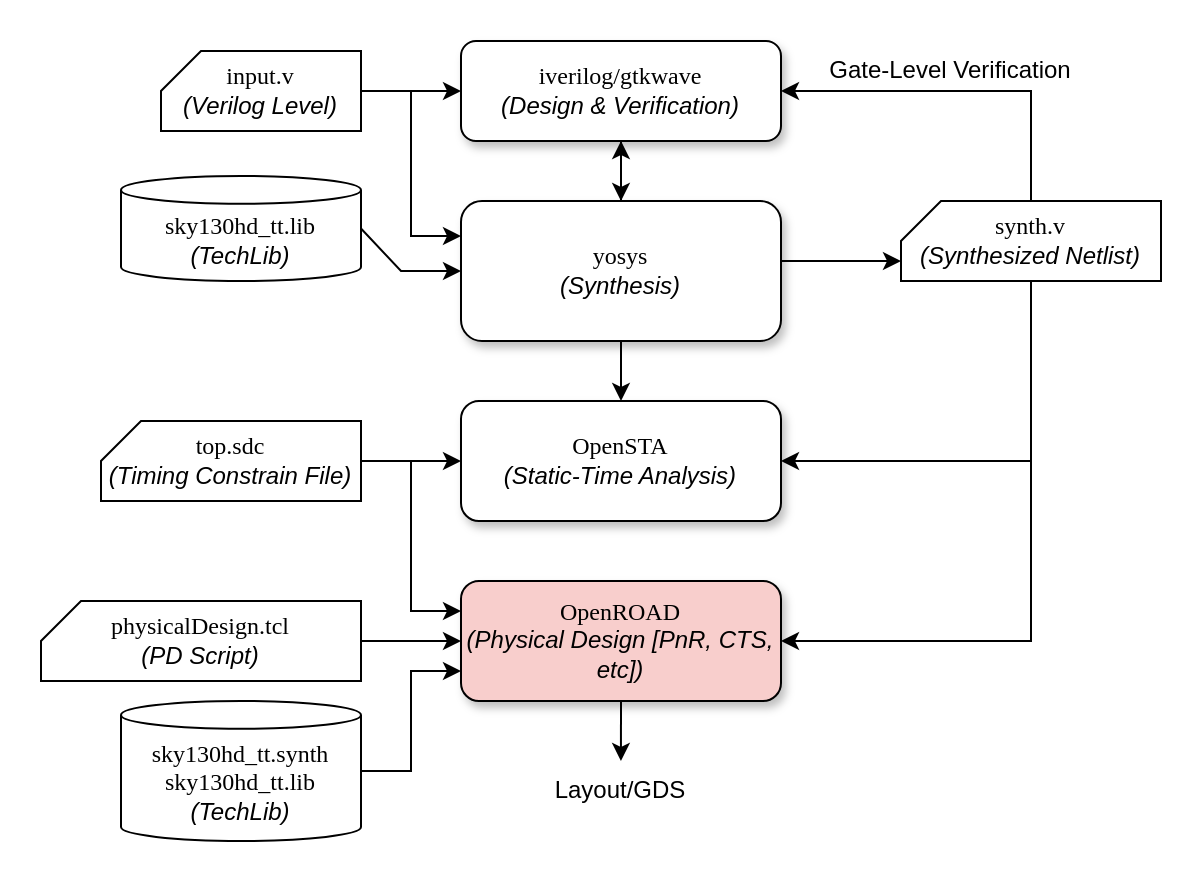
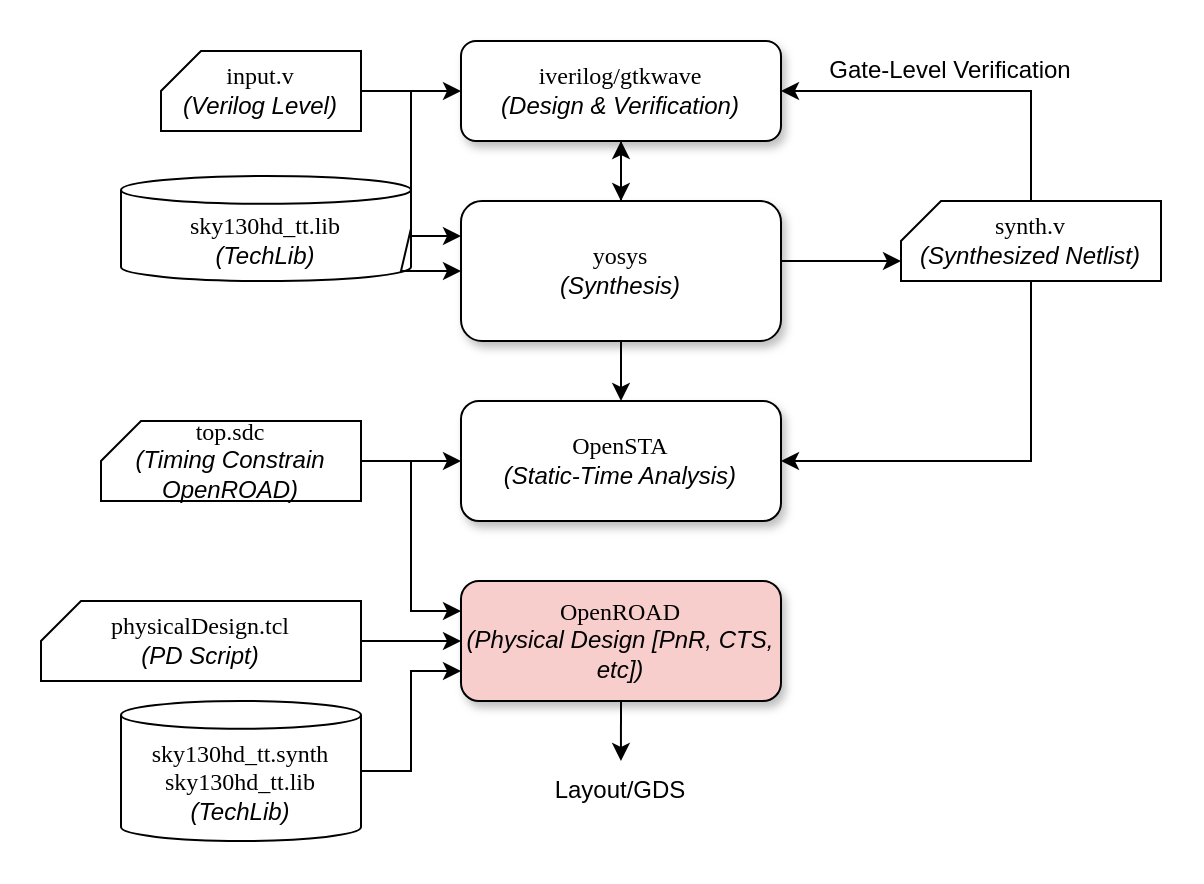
  <mxCell id="0" />
  <mxCell id="1" parent="0" />
  <mxCell id="2" value="&lt;font face=&quot;Lucida Console&quot;&gt;iverilog/gtkwave&lt;/font&gt;&lt;div&gt;&lt;i&gt;(Design &amp;amp; Verification)&lt;/i&gt;&lt;/div&gt;" style="rounded=1;whiteSpace=wrap;html=1;fontSize=12;glass=0;strokeWidth=1;shadow=1;" parent="1" vertex="1"><mxGeometry x="230" y="20" width="160" height="50" as="geometry" /></mxCell>
  <mxCell id="3" value="" style="endArrow=classic;html=1;rounded=0;exitX=1;exitY=0.5;exitDx=0;exitDy=0;entryX=0;entryY=0.5;entryDx=0;entryDy=0;" parent="1" target="2" edge="1"><mxGeometry width="50" height="50" relative="1" as="geometry"><mxPoint x="190" y="45" as="sourcePoint" /><mxPoint x="190" y="160" as="targetPoint" /></mxGeometry></mxCell>
  <mxCell id="4" value="" style="edgeStyle=orthogonalEdgeStyle;rounded=0;orthogonalLoop=1;jettySize=auto;html=1;" parent="1" source="5" target="2" edge="1"><mxGeometry relative="1" as="geometry" /></mxCell>
  <mxCell id="5" value="&lt;div&gt;&lt;font face=&quot;Lucida Console&quot;&gt;yosys&lt;/font&gt;&lt;/div&gt;&lt;div&gt;&lt;i&gt;(Synthesis)&lt;/i&gt;&lt;/div&gt;" style="rounded=1;whiteSpace=wrap;html=1;fontSize=12;glass=0;strokeWidth=1;shadow=1;" parent="1" vertex="1"><mxGeometry x="230" y="100" width="160" height="70" as="geometry" /></mxCell>
  <mxCell id="6" style="edgeStyle=orthogonalEdgeStyle;rounded=0;orthogonalLoop=1;jettySize=auto;html=1;entryX=0;entryY=0.25;entryDx=0;entryDy=0;" parent="1" source="7" target="5" edge="1"><mxGeometry relative="1" as="geometry" /></mxCell>
  <mxCell id="7" value="&lt;div&gt;&lt;font face=&quot;Lucida Console&quot;&gt;input.v&lt;/font&gt;&lt;/div&gt;&lt;div&gt;&lt;i&gt;(Verilog Level)&lt;/i&gt;&lt;/div&gt;" style="shape=card;whiteSpace=wrap;html=1;size=20;" parent="1" vertex="1"><mxGeometry x="80" y="25" width="100" height="40" as="geometry" /></mxCell>
  <mxCell id="8" value="" style="endArrow=classic;html=1;rounded=0;entryX=0.5;entryY=0;entryDx=0;entryDy=0;" parent="1" target="5" edge="1"><mxGeometry width="50" height="50" relative="1" as="geometry"><mxPoint x="310" y="70" as="sourcePoint" /><mxPoint x="360" y="20" as="targetPoint" /></mxGeometry></mxCell>
  <mxCell id="9" style="edgeStyle=orthogonalEdgeStyle;rounded=0;orthogonalLoop=1;jettySize=auto;html=1;exitX=0.5;exitY=0;exitDx=0;exitDy=0;exitPerimeter=0;entryX=1;entryY=0.5;entryDx=0;entryDy=0;" parent="1" source="12" target="2" edge="1"><mxGeometry relative="1" as="geometry" /></mxCell>
  <mxCell id="10" style="edgeStyle=orthogonalEdgeStyle;rounded=0;orthogonalLoop=1;jettySize=auto;html=1;exitX=0.5;exitY=1;exitDx=0;exitDy=0;exitPerimeter=0;entryX=1;entryY=0.5;entryDx=0;entryDy=0;" parent="1" source="12" target="17" edge="1"><mxGeometry relative="1" as="geometry" /></mxCell>
- <mxCell id="11" style="edgeStyle=orthogonalEdgeStyle;rounded=0;orthogonalLoop=1;jettySize=auto;html=1;exitX=0.5;exitY=1;exitDx=0;exitDy=0;exitPerimeter=0;entryX=1;entryY=0.5;entryDx=0;entryDy=0;" parent="1" source="12" target="23" edge="1"><mxGeometry relative="1" as="geometry" /></mxCell>
  <mxCell id="12" value="&lt;div&gt;&lt;font face=&quot;Lucida Console&quot;&gt;synth.v&lt;/font&gt;&lt;/div&gt;&lt;div&gt;&lt;i&gt;(Synthesized Netlist)&lt;/i&gt;&lt;/div&gt;" style="shape=card;whiteSpace=wrap;html=1;size=20;" parent="1" vertex="1"><mxGeometry x="450" y="100" width="130" height="40" as="geometry" /></mxCell>
  <mxCell id="13" value="" style="endArrow=classic;html=1;rounded=0;entryX=0;entryY=0;entryDx=0;entryDy=30;entryPerimeter=0;" parent="1" target="12" edge="1"><mxGeometry width="50" height="50" relative="1" as="geometry"><mxPoint x="390" y="130" as="sourcePoint" /><mxPoint x="440" y="80" as="targetPoint" /><Array as="points"><mxPoint x="420" y="130" /></Array></mxGeometry></mxCell>
- <mxCell id="14" value="&lt;div&gt;&lt;span style=&quot;background-color: initial;&quot;&gt;&lt;font face=&quot;Lucida Console&quot;&gt;sky130hd_tt.lib&lt;/font&gt;&lt;/span&gt;&lt;/div&gt;&lt;div&gt;&lt;i style=&quot;background-color: initial;&quot;&gt;(TechLib)&lt;/i&gt;&lt;br&gt;&lt;/div&gt;" style="shape=cylinder3;whiteSpace=wrap;html=1;boundedLbl=1;backgroundOutline=1;size=6.96;" parent="1" vertex="1"><mxGeometry x="60" y="87.5" width="120" height="52.5" as="geometry" /></mxCell>
+ <mxCell id="14" value="&lt;div&gt;&lt;span style=&quot;background-color: initial;&quot;&gt;&lt;font face=&quot;Lucida Console&quot;&gt;sky130hd_tt.lib&lt;/font&gt;&lt;/span&gt;&lt;/div&gt;&lt;div&gt;&lt;i style=&quot;background-color: initial;&quot;&gt;(TechLib)&lt;/i&gt;&lt;br&gt;&lt;/div&gt;" style="shape=cylinder3;whiteSpace=wrap;html=1;boundedLbl=1;backgroundOutline=1;size=6.96;" parent="1" vertex="1"><mxGeometry x="60" y="87.5" width="145" height="52.5" as="geometry" /></mxCell>
  <mxCell id="15" value="" style="endArrow=classic;html=1;rounded=0;entryX=0;entryY=0.5;entryDx=0;entryDy=0;exitX=1;exitY=0.5;exitDx=0;exitDy=0;exitPerimeter=0;" parent="1" source="14" target="5" edge="1"><mxGeometry width="50" height="50" relative="1" as="geometry"><mxPoint x="190" y="140" as="sourcePoint" /><mxPoint x="240" y="90" as="targetPoint" /><Array as="points"><mxPoint x="200" y="135" /></Array></mxGeometry></mxCell>
  <mxCell id="16" value="Gate-Level Verification" style="text;strokeColor=none;align=center;fillColor=none;html=1;verticalAlign=middle;whiteSpace=wrap;rounded=0;" parent="1" vertex="1"><mxGeometry x="410" y="20" width="130" height="30" as="geometry" /></mxCell>
  <mxCell id="17" value="&lt;div&gt;&lt;font face=&quot;Lucida Console&quot;&gt;OpenSTA&lt;/font&gt;&lt;/div&gt;&lt;div&gt;&lt;i&gt;(Static-Time Analysis)&lt;/i&gt;&lt;/div&gt;" style="rounded=1;whiteSpace=wrap;html=1;fontSize=12;glass=0;strokeWidth=1;shadow=1;" parent="1" vertex="1"><mxGeometry x="230" y="200" width="160" height="60" as="geometry" /></mxCell>
  <mxCell id="18" value="" style="endArrow=classic;html=1;rounded=0;exitX=0.5;exitY=1;exitDx=0;exitDy=0;entryX=0.5;entryY=0;entryDx=0;entryDy=0;" parent="1" source="5" target="17" edge="1"><mxGeometry width="50" height="50" relative="1" as="geometry"><mxPoint x="260" y="170" as="sourcePoint" /><mxPoint x="310" y="120" as="targetPoint" /></mxGeometry></mxCell>
  <mxCell id="19" style="edgeStyle=none;rounded=0;orthogonalLoop=1;jettySize=auto;html=1;exitX=1;exitY=0.5;exitDx=0;exitDy=0;exitPerimeter=0;entryX=0;entryY=0.5;entryDx=0;entryDy=0;" parent="1" source="21" target="17" edge="1"><mxGeometry relative="1" as="geometry" /></mxCell>
  <mxCell id="20" style="edgeStyle=orthogonalEdgeStyle;rounded=0;orthogonalLoop=1;jettySize=auto;html=1;exitX=1;exitY=0.5;exitDx=0;exitDy=0;exitPerimeter=0;entryX=0;entryY=0.25;entryDx=0;entryDy=0;" parent="1" source="21" target="23" edge="1"><mxGeometry relative="1" as="geometry" /></mxCell>
- <mxCell id="21" value="&lt;div&gt;&lt;span style=&quot;background-color: initial;&quot;&gt;&lt;font face=&quot;Lucida Console&quot;&gt;top.sdc&lt;/font&gt;&lt;/span&gt;&lt;/div&gt;&lt;div&gt;&lt;i style=&quot;background-color: initial;&quot;&gt;(Timing Constrain File)&lt;/i&gt;&lt;br&gt;&lt;/div&gt;" style="shape=card;whiteSpace=wrap;html=1;size=20;" parent="1" vertex="1"><mxGeometry x="50" y="210" width="130" height="40" as="geometry" /></mxCell>
+ <mxCell id="21" value="&lt;div&gt;&lt;span style=&quot;background-color: initial;&quot;&gt;&lt;font face=&quot;Lucida Console&quot;&gt;top.sdc&lt;/font&gt;&lt;/span&gt;&lt;/div&gt;&lt;div&gt;&lt;i style=&quot;background-color: initial;&quot;&gt;(Timing Constrain OpenROAD)&lt;/i&gt;&lt;br&gt;&lt;/div&gt;" style="shape=card;whiteSpace=wrap;html=1;size=20;" parent="1" vertex="1"><mxGeometry x="50" y="210" width="130" height="40" as="geometry" /></mxCell>
  <mxCell id="22" style="edgeStyle=orthogonalEdgeStyle;rounded=0;orthogonalLoop=1;jettySize=auto;html=1;exitX=0.5;exitY=1;exitDx=0;exitDy=0;" parent="1" source="23" edge="1"><mxGeometry relative="1" as="geometry"><mxPoint x="309.968" y="380" as="targetPoint" /></mxGeometry></mxCell>
  <mxCell id="23" value="&lt;div&gt;&lt;font face=&quot;Lucida Console&quot;&gt;OpenROAD&lt;/font&gt;&lt;/div&gt;&lt;div&gt;&lt;i&gt;(Physical Design [PnR, CTS, etc])&lt;/i&gt;&lt;/div&gt;" style="rounded=1;whiteSpace=wrap;html=1;fontSize=12;glass=0;strokeWidth=1;shadow=1;fillColor=#f8cecc;" parent="1" vertex="1"><mxGeometry x="230" y="290" width="160" height="60" as="geometry" /></mxCell>
  <mxCell id="24" value="Layout/GDS" style="text;strokeColor=none;align=center;fillColor=none;html=1;verticalAlign=middle;whiteSpace=wrap;rounded=0;" parent="1" vertex="1"><mxGeometry x="245" y="380" width="130" height="30" as="geometry" /></mxCell>
  <mxCell id="25" style="edgeStyle=orthogonalEdgeStyle;rounded=0;orthogonalLoop=1;jettySize=auto;html=1;exitX=1;exitY=0.5;exitDx=0;exitDy=0;exitPerimeter=0;entryX=0;entryY=0.5;entryDx=0;entryDy=0;" parent="1" source="26" target="23" edge="1"><mxGeometry relative="1" as="geometry" /></mxCell>
  <mxCell id="26" value="&lt;div&gt;&lt;span style=&quot;background-color: initial;&quot;&gt;&lt;font face=&quot;Lucida Console&quot;&gt;physicalDesign.tcl&lt;/font&gt;&lt;/span&gt;&lt;/div&gt;&lt;div&gt;&lt;i style=&quot;background-color: initial;&quot;&gt;(PD Script)&lt;/i&gt;&lt;br&gt;&lt;/div&gt;" style="shape=card;whiteSpace=wrap;html=1;size=20;" parent="1" vertex="1"><mxGeometry x="20" y="300" width="160" height="40" as="geometry" /></mxCell>
  <mxCell id="27" style="edgeStyle=orthogonalEdgeStyle;rounded=0;orthogonalLoop=1;jettySize=auto;html=1;exitX=1;exitY=0.5;exitDx=0;exitDy=0;exitPerimeter=0;entryX=0;entryY=0.75;entryDx=0;entryDy=0;" parent="1" source="28" target="23" edge="1"><mxGeometry relative="1" as="geometry" /></mxCell>
  <mxCell id="28" value="&lt;div&gt;&lt;span style=&quot;background-color: initial;&quot;&gt;&lt;font face=&quot;Lucida Console&quot;&gt;sky130hd_tt.synth&lt;/font&gt;&lt;/span&gt;&lt;/div&gt;&lt;div&gt;&lt;span style=&quot;font-family: &amp;quot;Lucida Console&amp;quot;;&quot;&gt;sky130hd_tt.lib&lt;/span&gt;&lt;span style=&quot;background-color: initial;&quot;&gt;&lt;font face=&quot;Lucida Console&quot;&gt;&lt;br&gt;&lt;/font&gt;&lt;/span&gt;&lt;/div&gt;&lt;div&gt;&lt;i style=&quot;background-color: initial;&quot;&gt;(TechLib)&lt;/i&gt;&lt;br&gt;&lt;/div&gt;" style="shape=cylinder3;whiteSpace=wrap;html=1;boundedLbl=1;backgroundOutline=1;size=6.96;" parent="1" vertex="1"><mxGeometry x="60" y="350" width="120" height="70" as="geometry" /></mxCell>
